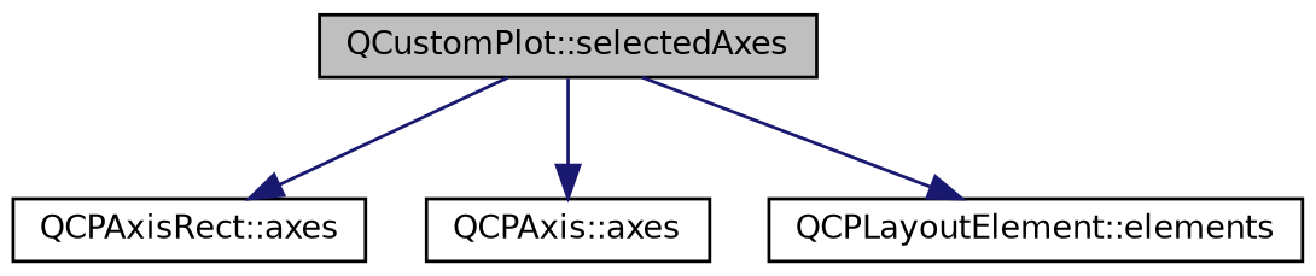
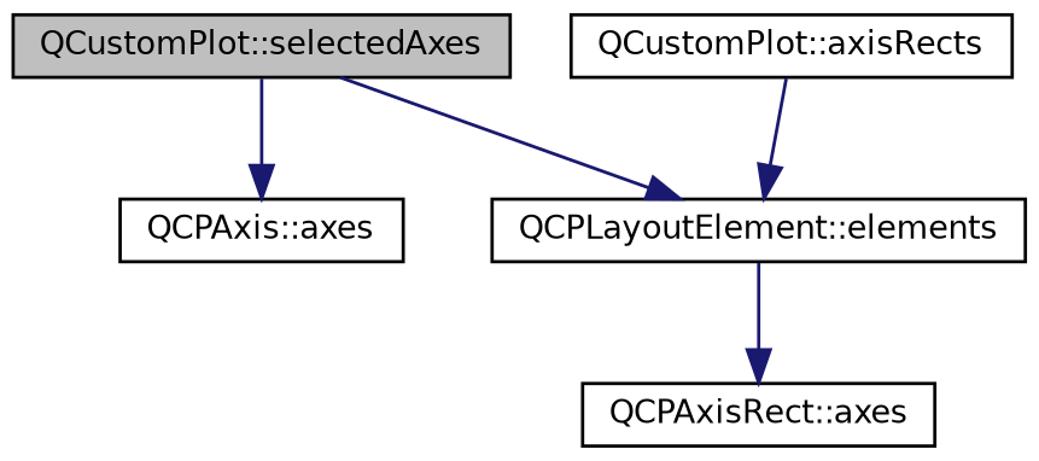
  digraph {
    rankdir=TB
    node [color=black fillcolor=white fontname=Helvetica fontsize=10 shape=record style=filled]
    edge [color=midnightblue fontname=Helvetica fontsize=10 labelfontname=Helvetica labelfontsize=10 style=solid]
    n1 [fillcolor=grey75 fontcolor=black height=0.2 label="QCustomPlot::selectedAxes" width=0.4]
    n2 [height=0.2 label="QCPAxisRect::axes" width=0.4]
    n3 [height=0.2 label="QCPAxis::axes" width=0.4]
    n4 [height=0.2 label="QCPLayoutElement::elements" width=0.4]
-   n1 -> n2
+   n5 [height=0.2 label="QCustomPlot::axisRects" width=0.4]
+   n4 -> n2
    n1 -> n3
    n1 -> n4
+   n5 -> n4
  }
